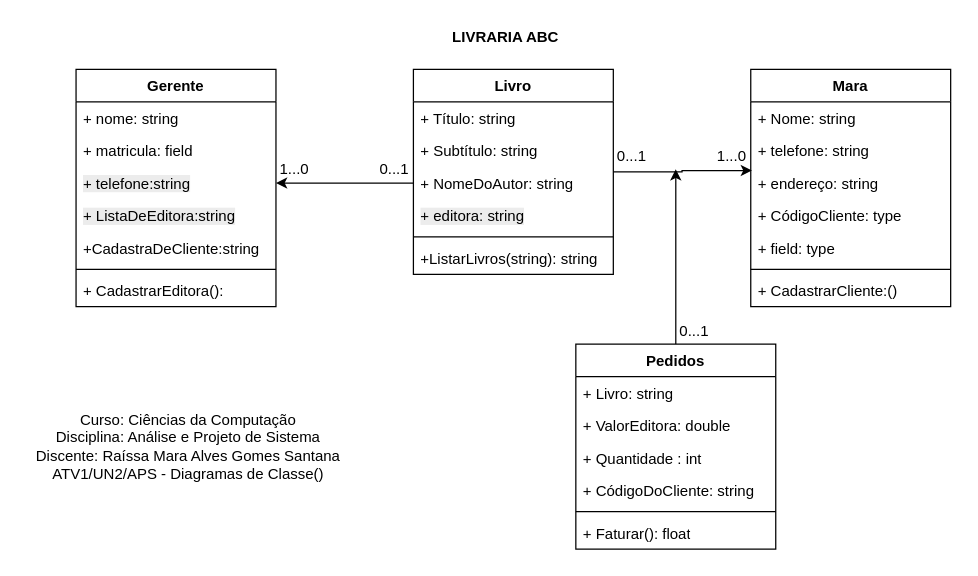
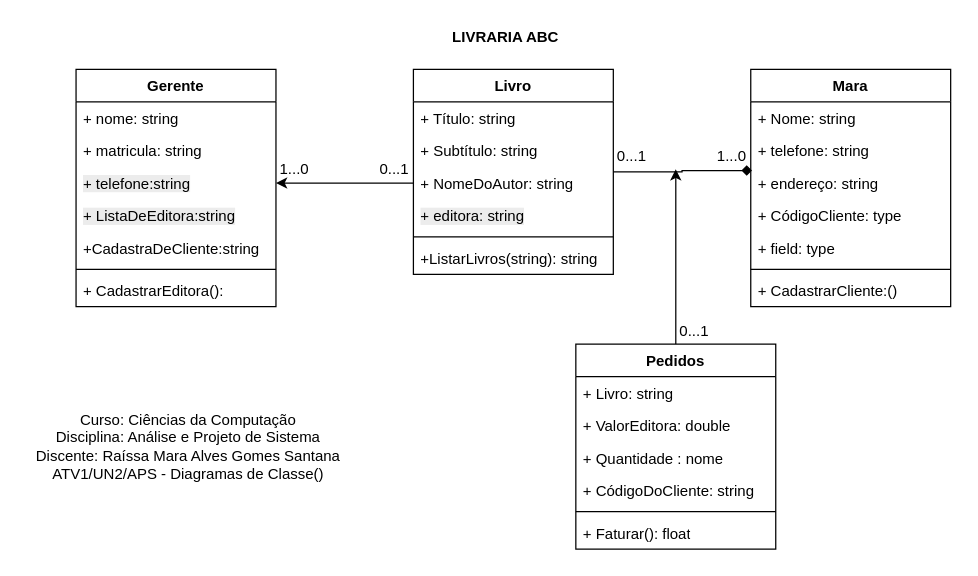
  <mxCell id="0" />
  <mxCell id="1" parent="0" />
  <mxCell id="2" value="Mara" style="swimlane;fontStyle=1;align=center;verticalAlign=top;childLayout=stackLayout;horizontal=1;startSize=26;horizontalStack=0;resizeParent=1;resizeParentMax=0;resizeLast=0;collapsible=1;marginBottom=0;whiteSpace=wrap;html=1;" vertex="1" parent="1"><mxGeometry x="600" y="55" width="160" height="190" as="geometry" /></mxCell>
  <mxCell id="3" value="+ Nome: string" style="text;strokeColor=none;fillColor=none;align=left;verticalAlign=top;spacingLeft=4;spacingRight=4;overflow=hidden;rotatable=0;points=[[0,0.5],[1,0.5]];portConstraint=eastwest;whiteSpace=wrap;html=1;" vertex="1" parent="2"><mxGeometry y="26" width="160" height="26" as="geometry" /></mxCell>
  <mxCell id="4" value="+ telefone: string" style="text;strokeColor=none;fillColor=none;align=left;verticalAlign=top;spacingLeft=4;spacingRight=4;overflow=hidden;rotatable=0;points=[[0,0.5],[1,0.5]];portConstraint=eastwest;whiteSpace=wrap;html=1;" vertex="1" parent="2"><mxGeometry y="52" width="160" height="26" as="geometry" /></mxCell>
  <mxCell id="5" value="+ endereço: string" style="text;strokeColor=none;fillColor=none;align=left;verticalAlign=top;spacingLeft=4;spacingRight=4;overflow=hidden;rotatable=0;points=[[0,0.5],[1,0.5]];portConstraint=eastwest;whiteSpace=wrap;html=1;" vertex="1" parent="2"><mxGeometry y="78" width="160" height="26" as="geometry" /></mxCell>
  <mxCell id="6" value="+ CódigoCliente: type" style="text;strokeColor=none;fillColor=none;align=left;verticalAlign=top;spacingLeft=4;spacingRight=4;overflow=hidden;rotatable=0;points=[[0,0.5],[1,0.5]];portConstraint=eastwest;whiteSpace=wrap;html=1;" vertex="1" parent="2"><mxGeometry y="104" width="160" height="26" as="geometry" /></mxCell>
  <mxCell id="7" value="+ field: type" style="text;strokeColor=none;fillColor=none;align=left;verticalAlign=top;spacingLeft=4;spacingRight=4;overflow=hidden;rotatable=0;points=[[0,0.5],[1,0.5]];portConstraint=eastwest;whiteSpace=wrap;html=1;" vertex="1" parent="2"><mxGeometry y="130" width="160" height="26" as="geometry" /></mxCell>
  <mxCell id="8" value="" style="line;strokeWidth=1;fillColor=none;align=left;verticalAlign=middle;spacingTop=-1;spacingLeft=3;spacingRight=3;rotatable=0;labelPosition=right;points=[];portConstraint=eastwest;strokeColor=inherit;" vertex="1" parent="2"><mxGeometry y="156" width="160" height="8" as="geometry" /></mxCell>
  <mxCell id="9" value="+ CadastrarCliente:()" style="text;strokeColor=none;fillColor=none;align=left;verticalAlign=top;spacingLeft=4;spacingRight=4;overflow=hidden;rotatable=0;points=[[0,0.5],[1,0.5]];portConstraint=eastwest;whiteSpace=wrap;html=1;" vertex="1" parent="2"><mxGeometry y="164" width="160" height="26" as="geometry" /></mxCell>
  <mxCell id="10" value="Gerente" style="swimlane;fontStyle=1;align=center;verticalAlign=top;childLayout=stackLayout;horizontal=1;startSize=26;horizontalStack=0;resizeParent=1;resizeParentMax=0;resizeLast=0;collapsible=1;marginBottom=0;whiteSpace=wrap;html=1;" vertex="1" parent="1"><mxGeometry x="60" y="55" width="160" height="190" as="geometry" /></mxCell>
  <mxCell id="11" value="+ nome: string" style="text;strokeColor=none;fillColor=none;align=left;verticalAlign=top;spacingLeft=4;spacingRight=4;overflow=hidden;rotatable=0;points=[[0,0.5],[1,0.5]];portConstraint=eastwest;whiteSpace=wrap;html=1;" vertex="1" parent="10"><mxGeometry y="26" width="160" height="26" as="geometry" /></mxCell>
- <mxCell id="12" value="+ matricula: field" style="text;strokeColor=none;fillColor=none;align=left;verticalAlign=top;spacingLeft=4;spacingRight=4;overflow=hidden;rotatable=0;points=[[0,0.5],[1,0.5]];portConstraint=eastwest;whiteSpace=wrap;html=1;" vertex="1" parent="10"><mxGeometry y="52" width="160" height="26" as="geometry" /></mxCell>
+ <mxCell id="12" value="+ matricula: string" style="text;strokeColor=none;fillColor=none;align=left;verticalAlign=top;spacingLeft=4;spacingRight=4;overflow=hidden;rotatable=0;points=[[0,0.5],[1,0.5]];portConstraint=eastwest;whiteSpace=wrap;html=1;" vertex="1" parent="10"><mxGeometry y="52" width="160" height="26" as="geometry" /></mxCell>
  <mxCell id="13" value="&lt;span style=&quot;color: rgb(0, 0, 0); font-family: Helvetica; font-size: 12px; font-style: normal; font-variant-ligatures: normal; font-variant-caps: normal; font-weight: 400; letter-spacing: normal; orphans: 2; text-align: left; text-indent: 0px; text-transform: none; widows: 2; word-spacing: 0px; -webkit-text-stroke-width: 0px; white-space: normal; background-color: rgb(236, 236, 236); text-decoration-thickness: initial; text-decoration-style: initial; text-decoration-color: initial; float: none; display: inline !important;&quot;&gt;+ telefone:string&lt;/span&gt;" style="text;strokeColor=none;fillColor=none;align=left;verticalAlign=top;spacingLeft=4;spacingRight=4;overflow=hidden;rotatable=0;points=[[0,0.5],[1,0.5]];portConstraint=eastwest;whiteSpace=wrap;html=1;" vertex="1" parent="10"><mxGeometry y="78" width="160" height="26" as="geometry" /></mxCell>
  <mxCell id="14" value="&lt;span style=&quot;color: rgb(0, 0, 0); font-family: Helvetica; font-size: 12px; font-style: normal; font-variant-ligatures: normal; font-variant-caps: normal; font-weight: 400; letter-spacing: normal; orphans: 2; text-align: left; text-indent: 0px; text-transform: none; widows: 2; word-spacing: 0px; -webkit-text-stroke-width: 0px; white-space: normal; background-color: rgb(236, 236, 236); text-decoration-thickness: initial; text-decoration-style: initial; text-decoration-color: initial; float: none; display: inline !important;&quot;&gt;+ ListaDeEditora:string&lt;/span&gt;" style="text;strokeColor=none;fillColor=none;align=left;verticalAlign=top;spacingLeft=4;spacingRight=4;overflow=hidden;rotatable=0;points=[[0,0.5],[1,0.5]];portConstraint=eastwest;whiteSpace=wrap;html=1;" vertex="1" parent="10"><mxGeometry y="104" width="160" height="26" as="geometry" /></mxCell>
  <mxCell id="15" value="+CadastraDeCliente:string" style="text;strokeColor=none;fillColor=none;align=left;verticalAlign=top;spacingLeft=4;spacingRight=4;overflow=hidden;rotatable=0;points=[[0,0.5],[1,0.5]];portConstraint=eastwest;whiteSpace=wrap;html=1;" vertex="1" parent="10"><mxGeometry y="130" width="160" height="26" as="geometry" /></mxCell>
  <mxCell id="16" value="" style="line;strokeWidth=1;fillColor=none;align=left;verticalAlign=middle;spacingTop=-1;spacingLeft=3;spacingRight=3;rotatable=0;labelPosition=right;points=[];portConstraint=eastwest;strokeColor=inherit;" vertex="1" parent="10"><mxGeometry y="156" width="160" height="8" as="geometry" /></mxCell>
  <mxCell id="17" value="+ CadastrarEditora():" style="text;strokeColor=none;fillColor=none;align=left;verticalAlign=top;spacingLeft=4;spacingRight=4;overflow=hidden;rotatable=0;points=[[0,0.5],[1,0.5]];portConstraint=eastwest;whiteSpace=wrap;html=1;" vertex="1" parent="10"><mxGeometry y="164" width="160" height="26" as="geometry" /></mxCell>
- <mxCell id="18" value="" style="edgeStyle=orthogonalEdgeStyle;rounded=0;orthogonalLoop=1;jettySize=auto;html=1;entryX=0.006;entryY=0.115;entryDx=0;entryDy=0;entryPerimeter=0;" edge="1" parent="1" source="19" target="5"><mxGeometry relative="1" as="geometry" /></mxCell>
+ <mxCell id="18" value="" style="edgeStyle=orthogonalEdgeStyle;rounded=0;orthogonalLoop=1;jettySize=auto;html=1;entryX=0.006;entryY=0.115;entryDx=0;entryDy=0;entryPerimeter=0;endArrow=diamond;" edge="1" parent="1" source="19" target="5"><mxGeometry relative="1" as="geometry" /></mxCell>
  <mxCell id="19" value="Livro" style="swimlane;fontStyle=1;align=center;verticalAlign=top;childLayout=stackLayout;horizontal=1;startSize=26;horizontalStack=0;resizeParent=1;resizeParentMax=0;resizeLast=0;collapsible=1;marginBottom=0;whiteSpace=wrap;html=1;" vertex="1" parent="1"><mxGeometry x="330" y="55" width="160" height="164" as="geometry" /></mxCell>
  <mxCell id="20" value="+ Título: string" style="text;strokeColor=none;fillColor=none;align=left;verticalAlign=top;spacingLeft=4;spacingRight=4;overflow=hidden;rotatable=0;points=[[0,0.5],[1,0.5]];portConstraint=eastwest;whiteSpace=wrap;html=1;" vertex="1" parent="19"><mxGeometry y="26" width="160" height="26" as="geometry" /></mxCell>
  <mxCell id="21" value="+ Subtítulo: string" style="text;strokeColor=none;fillColor=none;align=left;verticalAlign=top;spacingLeft=4;spacingRight=4;overflow=hidden;rotatable=0;points=[[0,0.5],[1,0.5]];portConstraint=eastwest;whiteSpace=wrap;html=1;" vertex="1" parent="19"><mxGeometry y="52" width="160" height="26" as="geometry" /></mxCell>
  <mxCell id="22" value="+ NomeDoAutor: string" style="text;strokeColor=none;fillColor=none;align=left;verticalAlign=top;spacingLeft=4;spacingRight=4;overflow=hidden;rotatable=0;points=[[0,0.5],[1,0.5]];portConstraint=eastwest;whiteSpace=wrap;html=1;" vertex="1" parent="19"><mxGeometry y="78" width="160" height="26" as="geometry" /></mxCell>
  <mxCell id="23" value="&lt;span style=&quot;color: rgb(0, 0, 0); font-family: Helvetica; font-size: 12px; font-style: normal; font-variant-ligatures: normal; font-variant-caps: normal; font-weight: 400; letter-spacing: normal; orphans: 2; text-align: left; text-indent: 0px; text-transform: none; widows: 2; word-spacing: 0px; -webkit-text-stroke-width: 0px; white-space: normal; background-color: rgb(236, 236, 236); text-decoration-thickness: initial; text-decoration-style: initial; text-decoration-color: initial; float: none; display: inline !important;&quot;&gt;+ editora: string&lt;/span&gt;" style="text;strokeColor=none;fillColor=none;align=left;verticalAlign=top;spacingLeft=4;spacingRight=4;overflow=hidden;rotatable=0;points=[[0,0.5],[1,0.5]];portConstraint=eastwest;whiteSpace=wrap;html=1;" vertex="1" parent="19"><mxGeometry y="104" width="160" height="26" as="geometry" /></mxCell>
  <mxCell id="24" value="" style="line;strokeWidth=1;fillColor=none;align=left;verticalAlign=middle;spacingTop=-1;spacingLeft=3;spacingRight=3;rotatable=0;labelPosition=right;points=[];portConstraint=eastwest;strokeColor=inherit;" vertex="1" parent="19"><mxGeometry y="130" width="160" height="8" as="geometry" /></mxCell>
  <mxCell id="25" value="+ListarLivros(string): string" style="text;strokeColor=none;fillColor=none;align=left;verticalAlign=top;spacingLeft=4;spacingRight=4;overflow=hidden;rotatable=0;points=[[0,0.5],[1,0.5]];portConstraint=eastwest;whiteSpace=wrap;html=1;" vertex="1" parent="19"><mxGeometry y="138" width="160" height="26" as="geometry" /></mxCell>
  <mxCell id="26" style="edgeStyle=orthogonalEdgeStyle;rounded=0;orthogonalLoop=1;jettySize=auto;html=1;" edge="1" parent="1" source="27"><mxGeometry relative="1" as="geometry"><mxPoint x="540" y="135" as="targetPoint" /></mxGeometry></mxCell>
  <mxCell id="27" value="Pedidos" style="swimlane;fontStyle=1;align=center;verticalAlign=top;childLayout=stackLayout;horizontal=1;startSize=26;horizontalStack=0;resizeParent=1;resizeParentMax=0;resizeLast=0;collapsible=1;marginBottom=0;whiteSpace=wrap;html=1;" vertex="1" parent="1"><mxGeometry x="460" y="275" width="160" height="164" as="geometry" /></mxCell>
  <mxCell id="28" value="+ Livro: string" style="text;strokeColor=none;fillColor=none;align=left;verticalAlign=top;spacingLeft=4;spacingRight=4;overflow=hidden;rotatable=0;points=[[0,0.5],[1,0.5]];portConstraint=eastwest;whiteSpace=wrap;html=1;" vertex="1" parent="27"><mxGeometry y="26" width="160" height="26" as="geometry" /></mxCell>
  <mxCell id="29" value="+ ValorEditora: double" style="text;strokeColor=none;fillColor=none;align=left;verticalAlign=top;spacingLeft=4;spacingRight=4;overflow=hidden;rotatable=0;points=[[0,0.5],[1,0.5]];portConstraint=eastwest;whiteSpace=wrap;html=1;" vertex="1" parent="27"><mxGeometry y="52" width="160" height="26" as="geometry" /></mxCell>
- <mxCell id="30" value="+ Quantidade : int" style="text;strokeColor=none;fillColor=none;align=left;verticalAlign=top;spacingLeft=4;spacingRight=4;overflow=hidden;rotatable=0;points=[[0,0.5],[1,0.5]];portConstraint=eastwest;whiteSpace=wrap;html=1;" vertex="1" parent="27"><mxGeometry y="78" width="160" height="26" as="geometry" /></mxCell>
+ <mxCell id="30" value="+ Quantidade : nome" style="text;strokeColor=none;fillColor=none;align=left;verticalAlign=top;spacingLeft=4;spacingRight=4;overflow=hidden;rotatable=0;points=[[0,0.5],[1,0.5]];portConstraint=eastwest;whiteSpace=wrap;html=1;" vertex="1" parent="27"><mxGeometry y="78" width="160" height="26" as="geometry" /></mxCell>
  <mxCell id="31" value="+ CódigoDoCliente: string" style="text;strokeColor=none;fillColor=none;align=left;verticalAlign=top;spacingLeft=4;spacingRight=4;overflow=hidden;rotatable=0;points=[[0,0.5],[1,0.5]];portConstraint=eastwest;whiteSpace=wrap;html=1;" vertex="1" parent="27"><mxGeometry y="104" width="160" height="26" as="geometry" /></mxCell>
  <mxCell id="32" value="" style="line;strokeWidth=1;fillColor=none;align=left;verticalAlign=middle;spacingTop=-1;spacingLeft=3;spacingRight=3;rotatable=0;labelPosition=right;points=[];portConstraint=eastwest;strokeColor=inherit;" vertex="1" parent="27"><mxGeometry y="130" width="160" height="8" as="geometry" /></mxCell>
  <mxCell id="33" value="+ Faturar(): float" style="text;strokeColor=none;fillColor=none;align=left;verticalAlign=top;spacingLeft=4;spacingRight=4;overflow=hidden;rotatable=0;points=[[0,0.5],[1,0.5]];portConstraint=eastwest;whiteSpace=wrap;html=1;" vertex="1" parent="27"><mxGeometry y="138" width="160" height="26" as="geometry" /></mxCell>
  <mxCell id="34" value="" style="edgeStyle=orthogonalEdgeStyle;rounded=0;orthogonalLoop=1;jettySize=auto;html=1;exitX=0;exitY=0.5;exitDx=0;exitDy=0;" edge="1" parent="1" source="22" target="13"><mxGeometry relative="1" as="geometry" /></mxCell>
  <mxCell id="35" value="0...1" style="text;html=1;align=center;verticalAlign=middle;whiteSpace=wrap;rounded=0;" vertex="1" parent="1"><mxGeometry x="300" y="125" width="30" height="20" as="geometry" /></mxCell>
  <mxCell id="36" value="0...1" style="text;html=1;align=center;verticalAlign=middle;whiteSpace=wrap;rounded=0;" vertex="1" parent="1"><mxGeometry x="490" y="115" width="30" height="20" as="geometry" /></mxCell>
  <mxCell id="37" value="&lt;b&gt;LIVRARIA ABC&lt;/b&gt;" style="text;html=1;align=center;verticalAlign=middle;whiteSpace=wrap;rounded=0;" vertex="1" parent="1"><mxGeometry x="344" y="20" width="120" height="20" as="geometry" /></mxCell>
  <mxCell id="38" value="0...1" style="text;html=1;align=center;verticalAlign=middle;whiteSpace=wrap;rounded=0;" vertex="1" parent="1"><mxGeometry x="540" y="255" width="30" height="20" as="geometry" /></mxCell>
  <mxCell id="39" value="1...0" style="text;html=1;align=center;verticalAlign=middle;whiteSpace=wrap;rounded=0;" vertex="1" parent="1"><mxGeometry x="570" y="115" width="30" height="20" as="geometry" /></mxCell>
  <mxCell id="40" value="1...0" style="text;html=1;align=center;verticalAlign=middle;whiteSpace=wrap;rounded=0;" vertex="1" parent="1"><mxGeometry x="220" y="125" width="30" height="20" as="geometry" /></mxCell>
  <mxCell id="41" value="&lt;div&gt;Curso: Ciências da Computação&lt;/div&gt;Disciplina: Análise e Projeto de Sistema&lt;div&gt;&lt;div&gt;Discente: Raíssa Mara Alves Gomes Santana&lt;/div&gt;&lt;/div&gt;&lt;div&gt;ATV1/UN2/APS - Diagramas de Classe()&lt;/div&gt;" style="text;html=1;align=center;verticalAlign=middle;whiteSpace=wrap;rounded=0;" vertex="1" parent="1"><mxGeometry x="20" y="342" width="260" height="30" as="geometry" /></mxCell>
